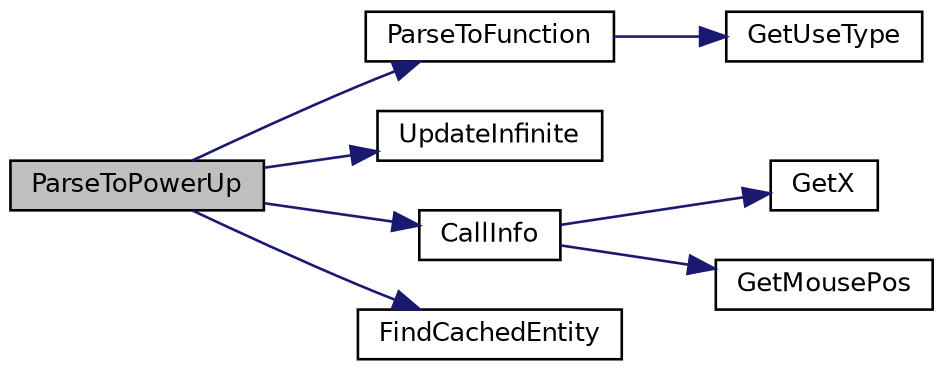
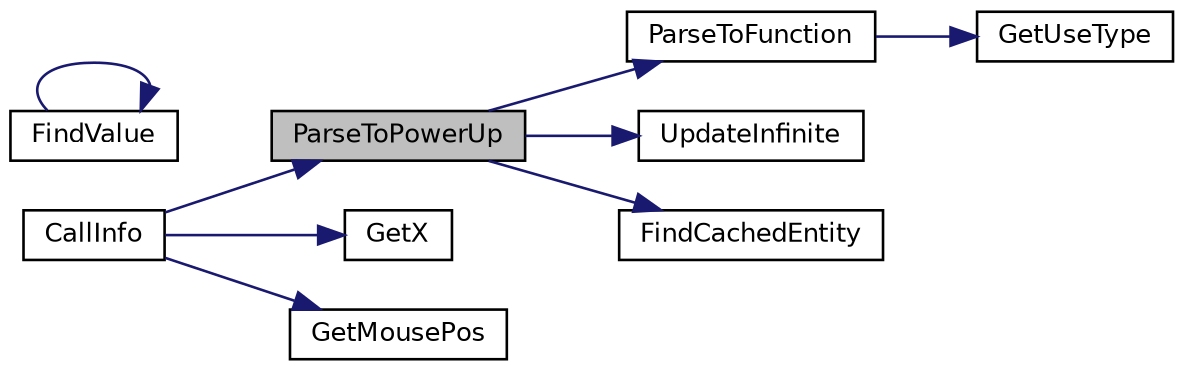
  digraph {
    rankdir=LR
    node [color=black fillcolor=white fontname=Helvetica fontsize=10 shape=record style=filled]
    edge [color=midnightblue fontname=Helvetica fontsize=10 labelfontname=Helvetica labelfontsize=10 style=solid]
    n1 [fillcolor=grey75 fontcolor=black height=0.2 label=ParseToPowerUp width=0.4]
    n2 [height=0.2 label=ParseToFunction width=0.4]
    n3 [height=0.2 label=UpdateInfinite width=0.4]
    n4 [height=0.2 label=CallInfo width=0.4]
    n5 [height=0.2 label=FindCachedEntity width=0.4]
+   n6 [height=0.2 label=FindValue width=0.4]
    n7 [height=0.2 label=GetUseType width=0.4]
    n8 [height=0.2 label=GetX width=0.4]
    n9 [height=0.2 label=GetMousePos width=0.4]
    n1 -> n2
    n1 -> n3
-   n1 -> n4
+   n4 -> n1
    n1 -> n5
    n2 -> n7
    n4 -> n8
    n4 -> n9
+   n6 -> n6
  }
